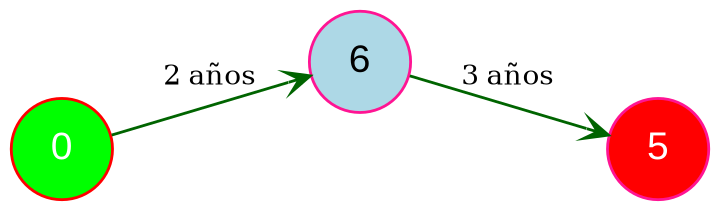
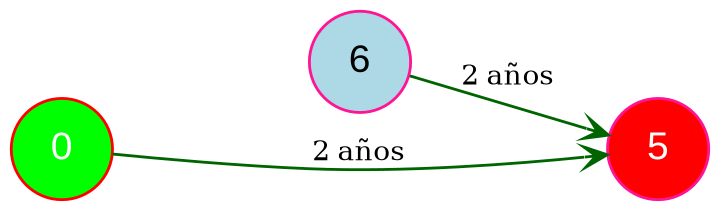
  digraph {
    rankdir=LR
    node [color=deeppink fontcolor=white fontname=Arial shape=circle style=filled]
    edge [arrowhead=vee arrowsize=0.8 color=darkgreen fontsize=10]
    0 [color=red fillcolor=green]
    n2 [fillcolor=lightblue label=6 fontcolor=""]
    5 [fillcolor=red]
-   0 -> n2 [label="2 años"]
-   n2 -> 5 [label="3 años"]
+   0 -> 5 [label="2 años"]
+   n2 -> 5 [label="2 años"]
  }
